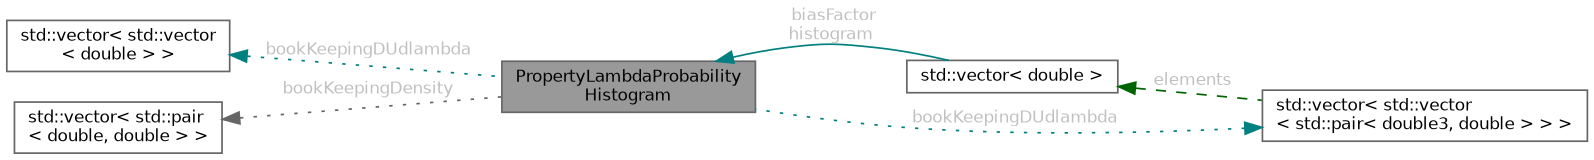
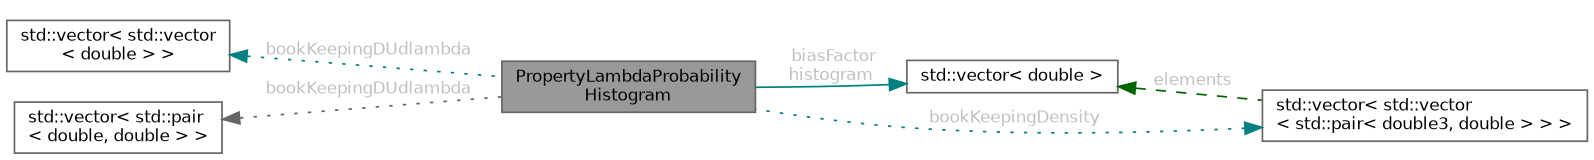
  digraph {
    rankdir=LR
    node [color=gray40 fillcolor=white fontname=Helvetica fontsize=10 shape=box style=filled]
    edge [color=teal dir=back fontcolor=grey fontname=Helvetica fontsize=10 labelfontname=Helvetica labelfontsize=10 style=dotted]
    n1 [fillcolor=grey60 fontcolor=black height=0.2 label="PropertyLambdaProbability\lHistogram" width=0.4]
    n2 [height=0.2 label="std::vector\< double \>" width=0.4]
    n3 [height=0.2 label="std::vector\< std::vector\l\< std::pair\< double3, double \> \> \>" width=0.4]
    n4 [height=0.2 label="std::vector\< std::vector\l\< double \> \>" width=0.4]
    n5 [height=0.2 label="std::vector\< std::pair\l\< double, double \> \>" width=0.4]
-   n1 -> n2 [label=" biasFactor\nhistogram" style=solid]
+   n2 -> n1 [label=" biasFactor\nhistogram" style=solid]
    n2 -> n3 [color=darkgreen label=" elements" style=dashed]
-   n3 -> n1 [label=" bookKeepingDUdlambda"]
+   n3 -> n1 [label=" bookKeepingDensity"]
    n4 -> n1 [label=" bookKeepingDUdlambda"]
-   n5 -> n1 [color=gray40 label=" bookKeepingDensity"]
+   n5 -> n1 [color=gray40 label=" bookKeepingDUdlambda"]
  }
